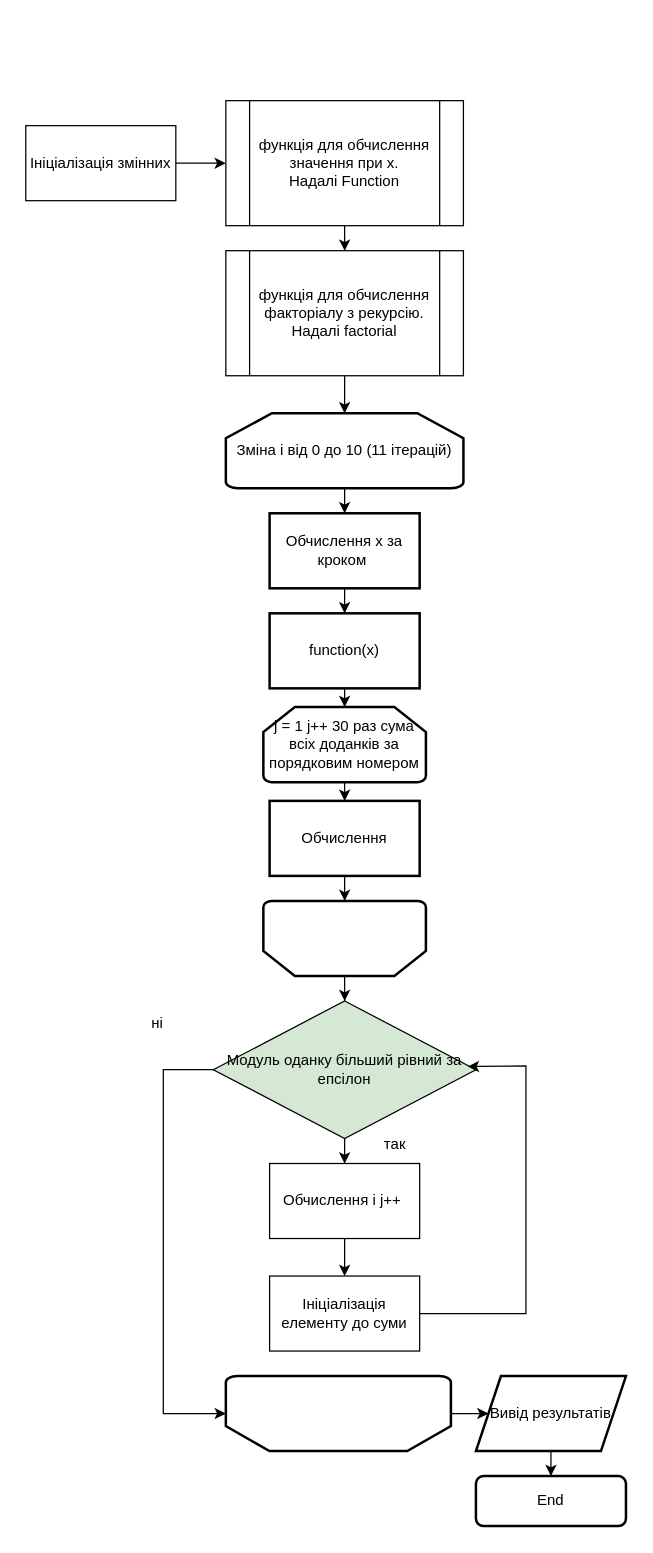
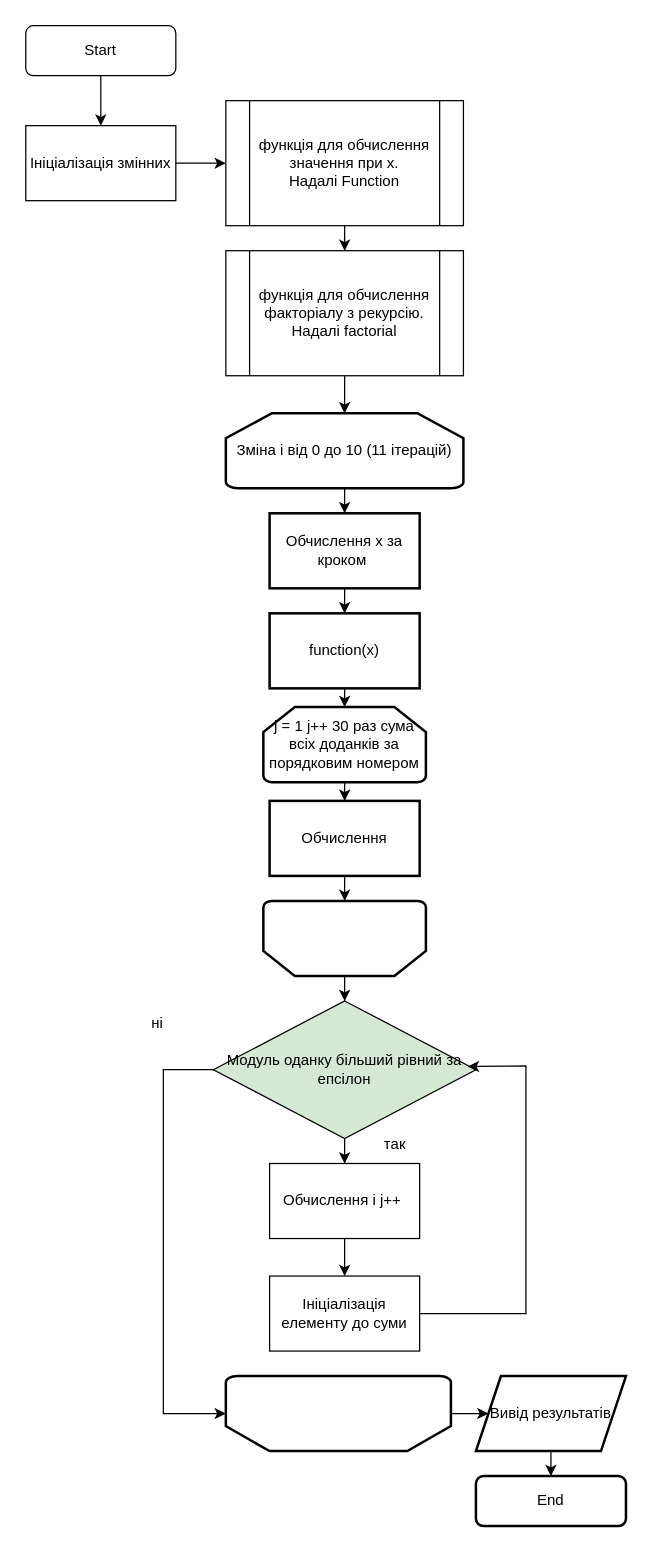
  <mxCell id="0" />
  <mxCell id="1" parent="0" />
+ <mxCell id="2" value="" style="edgeStyle=orthogonalEdgeStyle;rounded=0;orthogonalLoop=1;jettySize=auto;html=1;" edge="1" parent="1" source="3" target="7"><mxGeometry relative="1" as="geometry" /></mxCell>
+ <mxCell id="3" value="Start" style="rounded=1;whiteSpace=wrap;html=1;fontSize=12;glass=0;strokeWidth=1;shadow=0;" vertex="1" parent="1"><mxGeometry x="20" y="20" width="120" height="40" as="geometry" /></mxCell>
  <mxCell id="4" value="" style="edgeStyle=orthogonalEdgeStyle;rounded=0;orthogonalLoop=1;jettySize=auto;html=1;" edge="1" parent="1" source="5" target="9"><mxGeometry relative="1" as="geometry" /></mxCell>
  <mxCell id="5" value="функція для обчислення значення при x.&lt;div&gt;Надалі Function&lt;/div&gt;" style="shape=process;whiteSpace=wrap;html=1;backgroundOutline=1;" vertex="1" parent="1"><mxGeometry x="180" y="80" width="190" height="100" as="geometry" /></mxCell>
  <mxCell id="6" value="" style="edgeStyle=orthogonalEdgeStyle;rounded=0;orthogonalLoop=1;jettySize=auto;html=1;" edge="1" parent="1" source="7" target="5"><mxGeometry relative="1" as="geometry" /></mxCell>
  <mxCell id="7" value="Ініціалізація змінних" style="rounded=0;whiteSpace=wrap;html=1;" vertex="1" parent="1"><mxGeometry x="20" y="100" width="120" height="60" as="geometry" /></mxCell>
  <mxCell id="8" value="" style="edgeStyle=orthogonalEdgeStyle;rounded=0;orthogonalLoop=1;jettySize=auto;html=1;" edge="1" parent="1" source="9" target="11"><mxGeometry relative="1" as="geometry" /></mxCell>
  <mxCell id="9" value="функція для обчислення факторіалу з рекурсію.&lt;div&gt;&lt;span style=&quot;background-color: initial;&quot;&gt;Надалі factorial&lt;/span&gt;&lt;/div&gt;" style="shape=process;whiteSpace=wrap;html=1;backgroundOutline=1;" vertex="1" parent="1"><mxGeometry x="180" y="200" width="190" height="100" as="geometry" /></mxCell>
  <mxCell id="10" value="" style="edgeStyle=orthogonalEdgeStyle;rounded=0;orthogonalLoop=1;jettySize=auto;html=1;" edge="1" parent="1" source="11" target="13"><mxGeometry relative="1" as="geometry" /></mxCell>
  <mxCell id="11" value="Зміна i від 0 до 10 (11 ітерацій)" style="strokeWidth=2;html=1;shape=mxgraph.flowchart.loop_limit;whiteSpace=wrap;" vertex="1" parent="1"><mxGeometry x="180" y="330" width="190" height="60" as="geometry" /></mxCell>
  <mxCell id="12" value="" style="edgeStyle=orthogonalEdgeStyle;rounded=0;orthogonalLoop=1;jettySize=auto;html=1;" edge="1" parent="1" source="13" target="15"><mxGeometry relative="1" as="geometry" /></mxCell>
  <mxCell id="13" value="Обчислення x за кроком&amp;nbsp;" style="whiteSpace=wrap;html=1;strokeWidth=2;" vertex="1" parent="1"><mxGeometry x="215" y="410" width="120" height="60" as="geometry" /></mxCell>
  <mxCell id="14" value="" style="edgeStyle=orthogonalEdgeStyle;rounded=0;orthogonalLoop=1;jettySize=auto;html=1;" edge="1" parent="1" source="15" target="17"><mxGeometry relative="1" as="geometry" /></mxCell>
  <mxCell id="15" value="function(x)" style="whiteSpace=wrap;html=1;strokeWidth=2;" vertex="1" parent="1"><mxGeometry x="215" y="490" width="120" height="60" as="geometry" /></mxCell>
  <mxCell id="16" value="" style="edgeStyle=orthogonalEdgeStyle;rounded=0;orthogonalLoop=1;jettySize=auto;html=1;" edge="1" parent="1" source="17" target="19"><mxGeometry relative="1" as="geometry" /></mxCell>
  <mxCell id="17" value="j = 1 j++ 30 раз сума всіх доданків за порядковим номером" style="strokeWidth=2;html=1;shape=mxgraph.flowchart.loop_limit;whiteSpace=wrap;" vertex="1" parent="1"><mxGeometry x="210" y="565" width="130" height="60" as="geometry" /></mxCell>
  <mxCell id="18" value="" style="edgeStyle=orthogonalEdgeStyle;rounded=0;orthogonalLoop=1;jettySize=auto;html=1;" edge="1" parent="1" source="19" target="21"><mxGeometry relative="1" as="geometry" /></mxCell>
  <mxCell id="19" value="Обчислення" style="whiteSpace=wrap;html=1;strokeWidth=2;" vertex="1" parent="1"><mxGeometry x="215" y="640" width="120" height="60" as="geometry" /></mxCell>
  <mxCell id="20" value="" style="edgeStyle=orthogonalEdgeStyle;rounded=0;orthogonalLoop=1;jettySize=auto;html=1;" edge="1" parent="1" source="21" target="23"><mxGeometry relative="1" as="geometry" /></mxCell>
  <mxCell id="21" value="" style="strokeWidth=2;html=1;shape=mxgraph.flowchart.loop_limit;whiteSpace=wrap;rotation=-180;" vertex="1" parent="1"><mxGeometry x="210" y="720" width="130" height="60" as="geometry" /></mxCell>
  <mxCell id="22" value="" style="edgeStyle=orthogonalEdgeStyle;rounded=0;orthogonalLoop=1;jettySize=auto;html=1;" edge="1" parent="1" source="23" target="25"><mxGeometry relative="1" as="geometry" /></mxCell>
  <mxCell id="23" value="Модуль оданку більший рівний за епсілон" style="rhombus;whiteSpace=wrap;html=1;fillColor=#d5e8d4;" vertex="1" parent="1"><mxGeometry x="170" y="800" width="210" height="110" as="geometry" /></mxCell>
  <mxCell id="24" value="" style="edgeStyle=orthogonalEdgeStyle;rounded=0;orthogonalLoop=1;jettySize=auto;html=1;" edge="1" parent="1" source="25" target="26"><mxGeometry relative="1" as="geometry" /></mxCell>
  <mxCell id="25" value="Обчислення і j++&amp;nbsp;" style="whiteSpace=wrap;html=1;" vertex="1" parent="1"><mxGeometry x="215" y="930" width="120" height="60" as="geometry" /></mxCell>
  <mxCell id="26" value="Ініціалізація елементу до суми" style="whiteSpace=wrap;html=1;" vertex="1" parent="1"><mxGeometry x="215" y="1020" width="120" height="60" as="geometry" /></mxCell>
  <mxCell id="27" value="так" style="text;html=1;align=center;verticalAlign=middle;resizable=0;points=[];autosize=1;strokeColor=none;fillColor=none;" vertex="1" parent="1"><mxGeometry x="295" y="900" width="40" height="30" as="geometry" /></mxCell>
  <mxCell id="28" value="" style="endArrow=classic;html=1;rounded=0;exitX=1;exitY=0.5;exitDx=0;exitDy=0;entryX=0.969;entryY=0.477;entryDx=0;entryDy=0;entryPerimeter=0;" edge="1" parent="1" source="26" target="23"><mxGeometry width="50" height="50" relative="1" as="geometry"><mxPoint x="230" y="1050" as="sourcePoint" /><mxPoint x="280" y="1000" as="targetPoint" /><Array as="points"><mxPoint x="420" y="1050" /><mxPoint x="420" y="852" /></Array></mxGeometry></mxCell>
  <mxCell id="29" value="" style="edgeStyle=orthogonalEdgeStyle;rounded=0;orthogonalLoop=1;jettySize=auto;html=1;" edge="1" parent="1" source="30" target="34"><mxGeometry relative="1" as="geometry" /></mxCell>
  <mxCell id="30" value="" style="strokeWidth=2;html=1;shape=mxgraph.flowchart.loop_limit;whiteSpace=wrap;rotation=-180;" vertex="1" parent="1"><mxGeometry x="180" y="1100" width="180" height="60" as="geometry" /></mxCell>
  <mxCell id="31" value="" style="endArrow=classic;html=1;rounded=0;exitX=0;exitY=0.5;exitDx=0;exitDy=0;entryX=1;entryY=0.5;entryDx=0;entryDy=0;entryPerimeter=0;" edge="1" parent="1" source="23" target="30"><mxGeometry width="50" height="50" relative="1" as="geometry"><mxPoint x="230" y="1050" as="sourcePoint" /><mxPoint x="280" y="1000" as="targetPoint" /><Array as="points"><mxPoint x="130" y="855" /><mxPoint x="130" y="1130" /></Array></mxGeometry></mxCell>
  <mxCell id="32" value="ні" style="text;html=1;align=center;verticalAlign=middle;resizable=0;points=[];autosize=1;strokeColor=none;fillColor=none;" vertex="1" parent="1"><mxGeometry x="110" y="803" width="30" height="30" as="geometry" /></mxCell>
  <mxCell id="33" value="" style="edgeStyle=orthogonalEdgeStyle;rounded=0;orthogonalLoop=1;jettySize=auto;html=1;" edge="1" parent="1" source="34" target="35"><mxGeometry relative="1" as="geometry" /></mxCell>
  <mxCell id="34" value="Вивід результатів" style="shape=parallelogram;perimeter=parallelogramPerimeter;whiteSpace=wrap;html=1;fixedSize=1;strokeWidth=2;" vertex="1" parent="1"><mxGeometry x="380" y="1100" width="120" height="60" as="geometry" /></mxCell>
  <mxCell id="35" value="End" style="rounded=1;whiteSpace=wrap;html=1;strokeWidth=2;" vertex="1" parent="1"><mxGeometry x="380" y="1180" width="120" height="40" as="geometry" /></mxCell>
